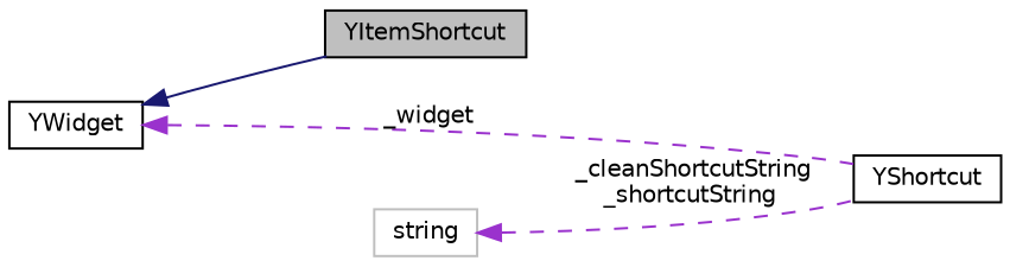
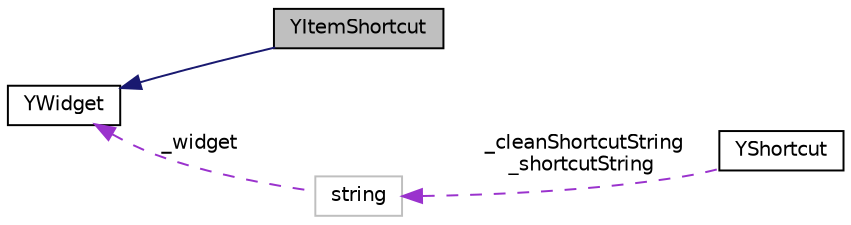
  digraph {
    fontname="DejaVu Sans"
    rankdir=LR
    node [color=black fillcolor=white fontname="DejaVu Sans" fontsize=10 shape=record style=filled]
    edge [color=darkorchid3 dir=back fontname="DejaVu Sans" fontsize=10 labelfontname=Helvetica labelfontsize=10 style=dashed]
    n1 [fillcolor=grey75 fontcolor=black height=0.2 label=YItemShortcut width=0.4]
    n2 [height=0.2 label=YShortcut width=0.4]
    n3 [color=grey75 height=0.2 label=string width=0.4]
    n4 [height=0.2 label=YWidget width=0.4]
    n3 -> n2 [label=" _cleanShortcutString\n_shortcutString"]
    n4 -> n1 [color=midnightblue style=solid]
-   n4 -> n2 [label=" _widget"]
+   n4 -> n3 [label=" _widget"]
  }
